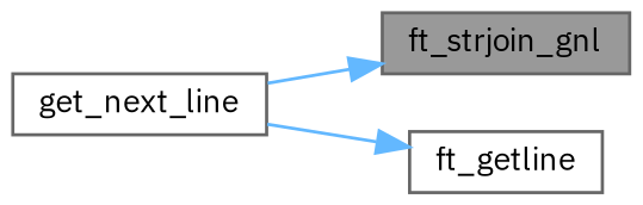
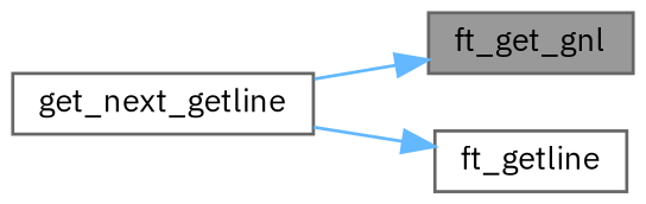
  digraph {
    fontname="IBM Plex Sans"
    rankdir=RL
    node [color=grey40 fillcolor=white fontname="IBM Plex Sans" fontsize=10 shape=box style=filled]
    edge [color=steelblue1 dir=back fontname="IBM Plex Sans" fontsize=10 labelfontname=Helvetica labelfontsize=10 style=solid]
-   n1 [color=gray40 fillcolor=grey60 fontcolor=black height=0.2 label=ft_strjoin_gnl width=0.4]
-   n2 [height=0.2 label=get_next_line width=0.4]
+   n1 [color=gray40 fillcolor=grey60 fontcolor=black height=0.2 label=ft_get_gnl width=0.4]
+   n2 [height=0.2 label=get_next_getline width=0.4]
    n3 [height=0.2 label=ft_getline width=0.4]
    n1 -> n2
    n3 -> n2
  }
